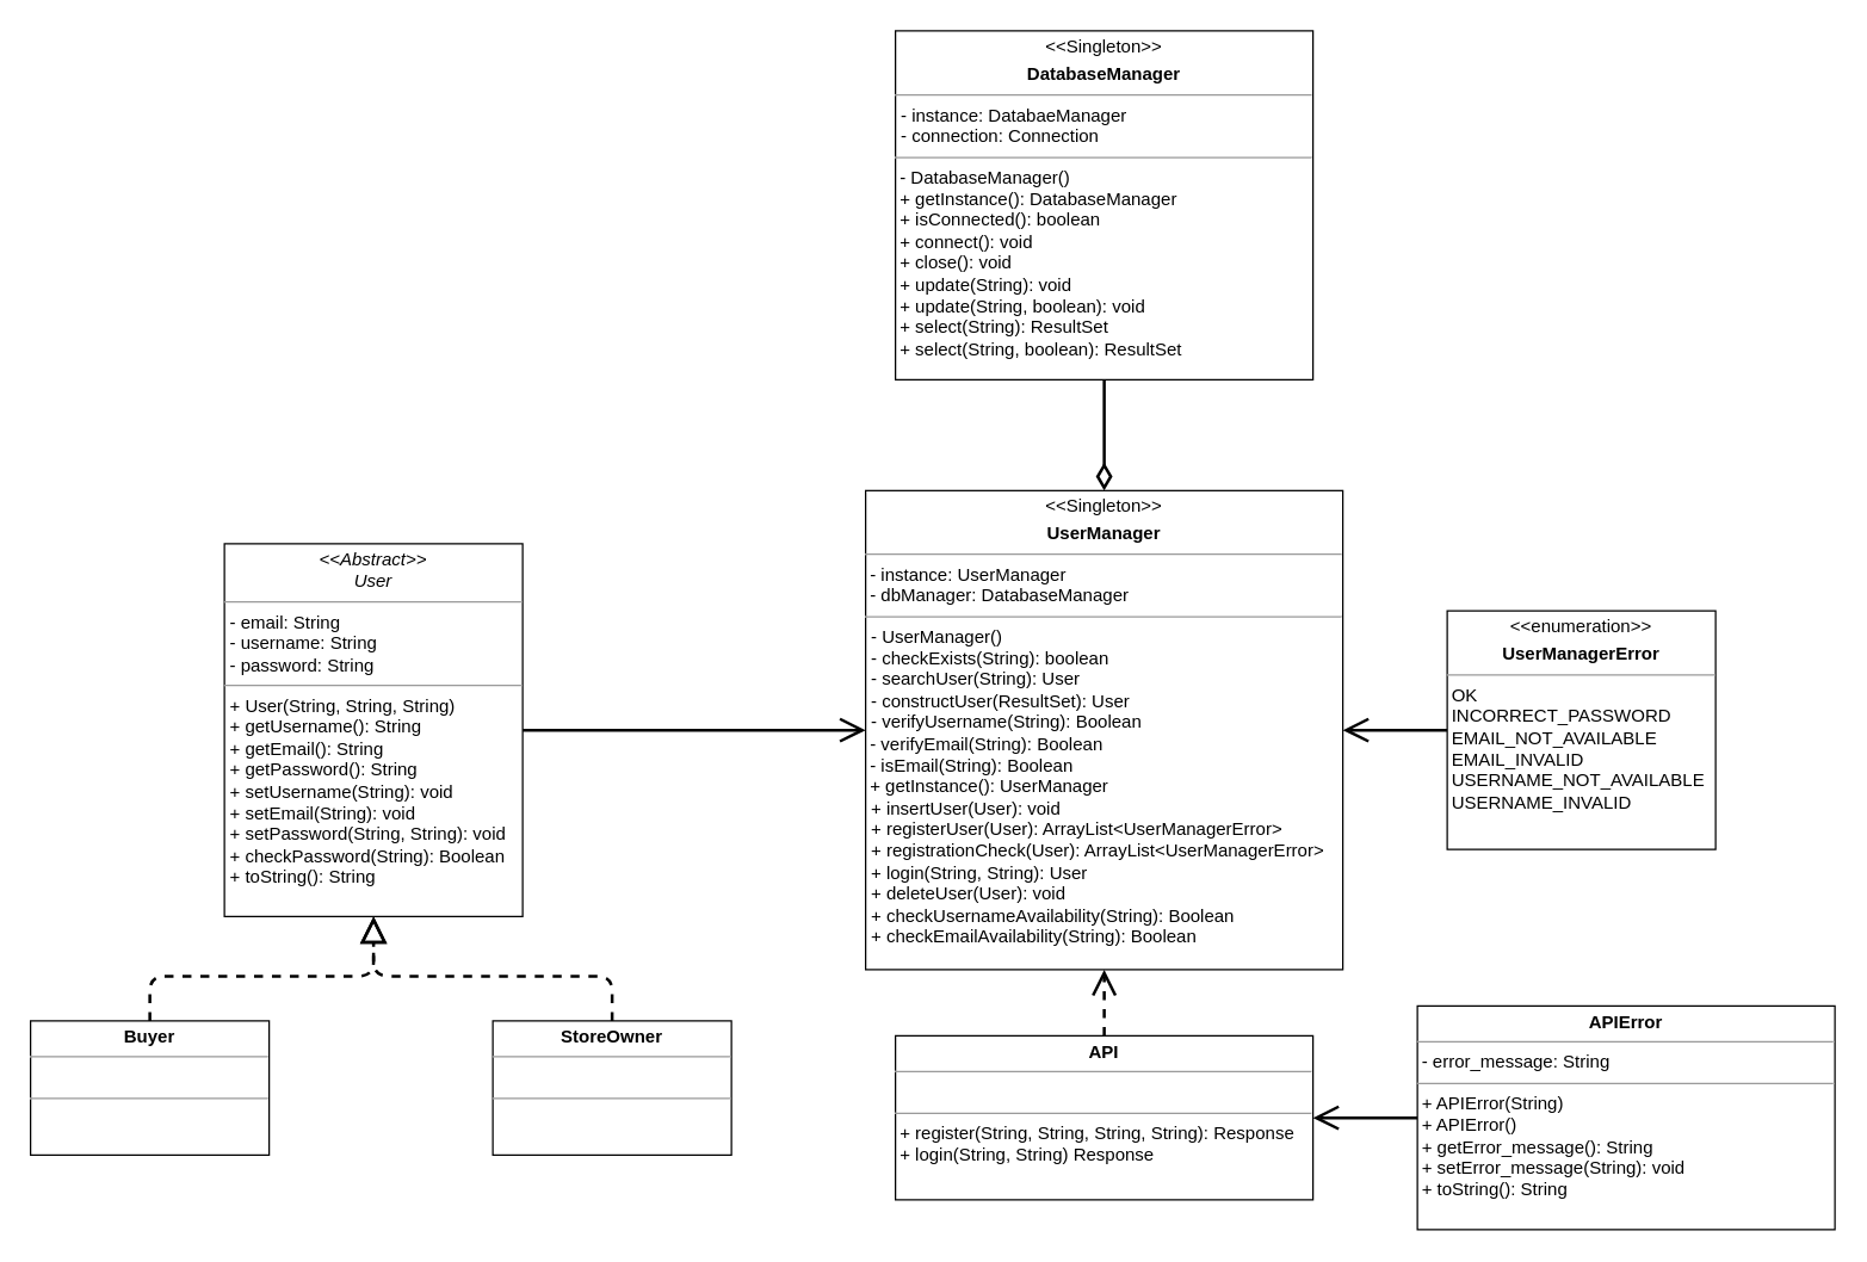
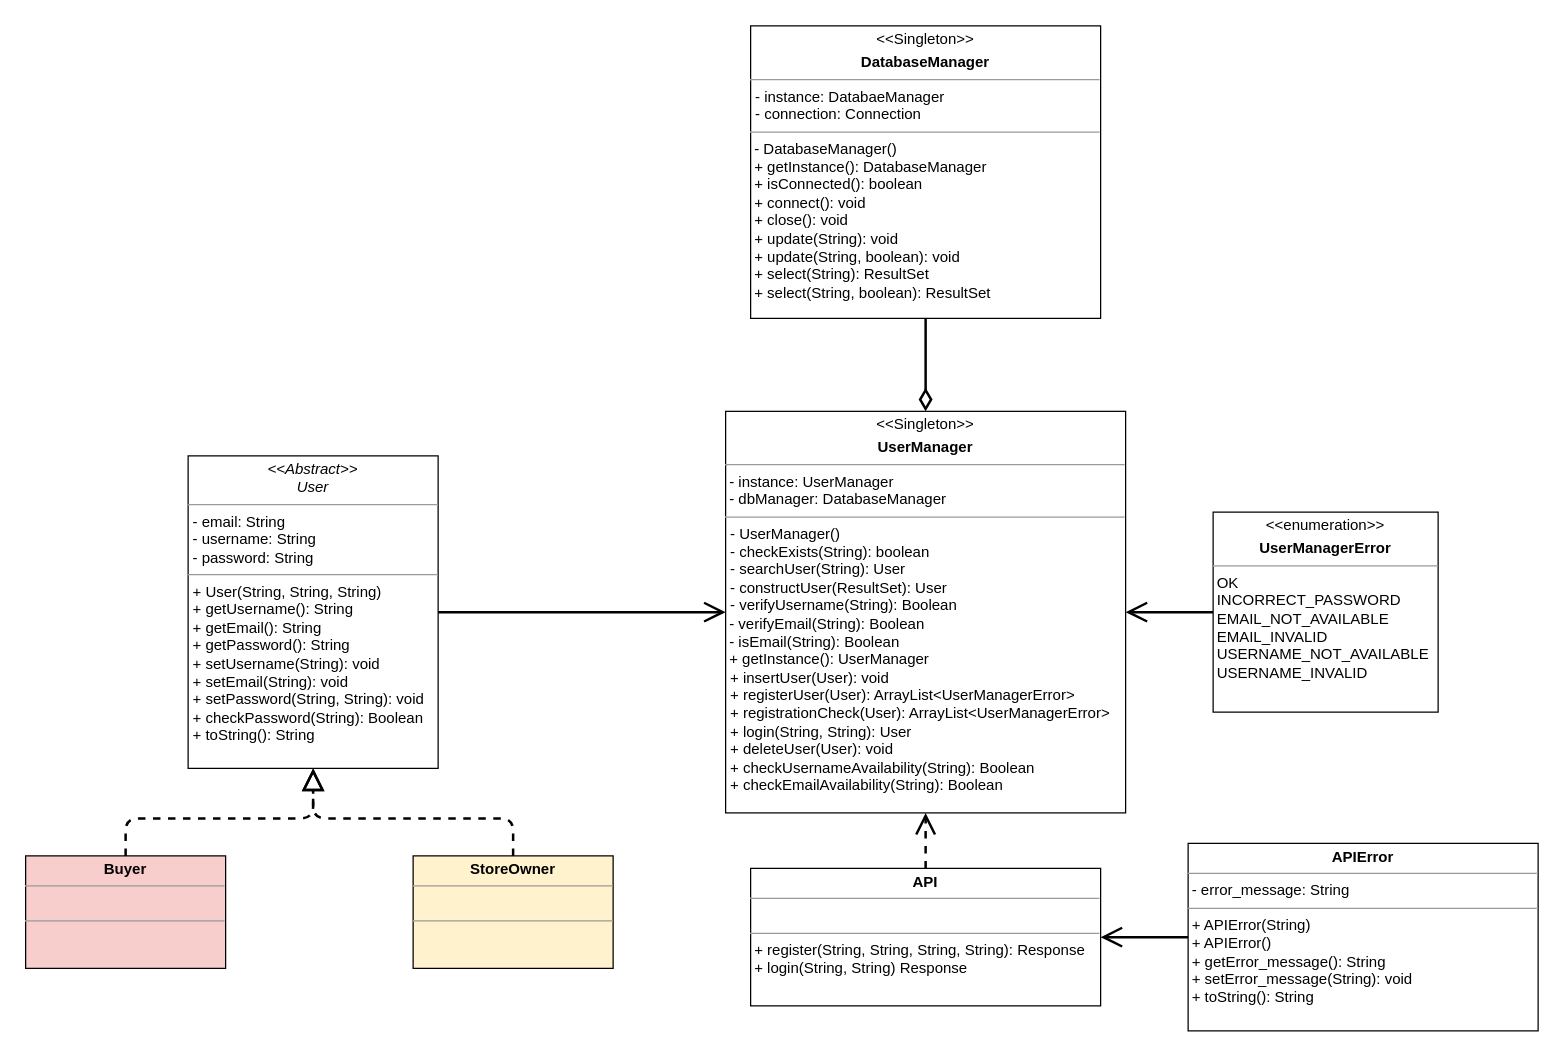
  <mxCell id="0" />
  <mxCell id="1" parent="0" />
  <mxCell id="2" value="&lt;p style=&quot;margin: 0px ; margin-top: 4px ; text-align: center&quot;&gt;&lt;i&gt;&amp;lt;&amp;lt;Abstract&amp;gt;&amp;gt;&lt;/i&gt;&lt;br&gt;&lt;i&gt;User&lt;/i&gt;&lt;/p&gt;&lt;hr size=&quot;1&quot;&gt;&lt;p style=&quot;margin: 0px ; margin-left: 4px&quot;&gt;- email: String&lt;br&gt;- username: String&lt;/p&gt;&lt;p style=&quot;margin: 0px ; margin-left: 4px&quot;&gt;- password: String&lt;br&gt;&lt;/p&gt;&lt;hr size=&quot;1&quot;&gt;&lt;p style=&quot;margin: 0px ; margin-left: 4px&quot;&gt;+ User(String, String, String)&lt;br&gt;&lt;/p&gt;&lt;p style=&quot;margin: 0px ; margin-left: 4px&quot;&gt;+ getUsername(): String&lt;br&gt;+ getEmail(): String&lt;/p&gt;&lt;p style=&quot;margin: 0px ; margin-left: 4px&quot;&gt;+ getPassword(): String&lt;br&gt;&lt;/p&gt;&lt;p style=&quot;margin: 0px ; margin-left: 4px&quot;&gt;+ setUsername(String): void&lt;/p&gt;&lt;p style=&quot;margin: 0px ; margin-left: 4px&quot;&gt;+ setEmail(String): void&lt;br&gt;&lt;/p&gt;&lt;p style=&quot;margin: 0px ; margin-left: 4px&quot;&gt;+ setPassword(String, String): void&lt;/p&gt;&lt;p style=&quot;margin: 0px ; margin-left: 4px&quot;&gt;+ checkPassword(String): Boolean&lt;/p&gt;&lt;p style=&quot;margin: 0px ; margin-left: 4px&quot;&gt;+ toString(): String&lt;br&gt;&lt;/p&gt;" style="verticalAlign=top;align=left;overflow=fill;fontSize=12;fontFamily=Helvetica;html=1;" parent="1" vertex="1"><mxGeometry x="150" y="364" width="200" height="250" as="geometry" /></mxCell>
- <mxCell id="3" value="&lt;p style=&quot;margin: 0px ; margin-top: 4px ; text-align: center&quot;&gt;&lt;b&gt;Buyer&lt;/b&gt;&lt;/p&gt;&lt;hr size=&quot;1&quot;&gt;&lt;p style=&quot;margin: 0px ; margin-left: 4px&quot;&gt;&lt;br&gt;&lt;/p&gt;&lt;hr size=&quot;1&quot;&gt;&lt;p style=&quot;margin: 0px ; margin-left: 4px&quot;&gt;&lt;br&gt;&lt;/p&gt;" style="verticalAlign=top;align=left;overflow=fill;fontSize=12;fontFamily=Helvetica;html=1;" parent="1" vertex="1"><mxGeometry x="20" y="684" width="160" height="90" as="geometry" /></mxCell>
- <mxCell id="4" value="&lt;p style=&quot;margin: 0px ; margin-top: 4px ; text-align: center&quot;&gt;&lt;b&gt;StoreOwner&lt;/b&gt;&lt;br&gt;&lt;/p&gt;&lt;hr size=&quot;1&quot;&gt;&lt;p style=&quot;margin: 0px ; margin-left: 4px&quot;&gt;&lt;br&gt;&lt;/p&gt;&lt;hr size=&quot;1&quot;&gt;&lt;p style=&quot;margin: 0px ; margin-left: 4px&quot;&gt;&lt;br&gt;&lt;/p&gt;" style="verticalAlign=top;align=left;overflow=fill;fontSize=12;fontFamily=Helvetica;html=1;" parent="1" vertex="1"><mxGeometry x="330" y="684" width="160" height="90" as="geometry" /></mxCell>
+ <mxCell id="3" value="&lt;p style=&quot;margin: 0px ; margin-top: 4px ; text-align: center&quot;&gt;&lt;b&gt;Buyer&lt;/b&gt;&lt;/p&gt;&lt;hr size=&quot;1&quot;&gt;&lt;p style=&quot;margin: 0px ; margin-left: 4px&quot;&gt;&lt;br&gt;&lt;/p&gt;&lt;hr size=&quot;1&quot;&gt;&lt;p style=&quot;margin: 0px ; margin-left: 4px&quot;&gt;&lt;br&gt;&lt;/p&gt;" style="verticalAlign=top;align=left;overflow=fill;fontSize=12;fontFamily=Helvetica;html=1;fillColor=#f8cecc;" parent="1" vertex="1"><mxGeometry x="20" y="684" width="160" height="90" as="geometry" /></mxCell>
+ <mxCell id="4" value="&lt;p style=&quot;margin: 0px ; margin-top: 4px ; text-align: center&quot;&gt;&lt;b&gt;StoreOwner&lt;/b&gt;&lt;br&gt;&lt;/p&gt;&lt;hr size=&quot;1&quot;&gt;&lt;p style=&quot;margin: 0px ; margin-left: 4px&quot;&gt;&lt;br&gt;&lt;/p&gt;&lt;hr size=&quot;1&quot;&gt;&lt;p style=&quot;margin: 0px ; margin-left: 4px&quot;&gt;&lt;br&gt;&lt;/p&gt;" style="verticalAlign=top;align=left;overflow=fill;fontSize=12;fontFamily=Helvetica;html=1;fillColor=#fff2cc;" parent="1" vertex="1"><mxGeometry x="330" y="684" width="160" height="90" as="geometry" /></mxCell>
  <mxCell id="5" value="" style="endArrow=block;html=1;strokeWidth=2;exitX=0.5;exitY=0;exitDx=0;exitDy=0;entryX=0.5;entryY=1;entryDx=0;entryDy=0;endFill=0;endSize=13;dashed=1;" parent="1" source="3" target="2" edge="1"><mxGeometry width="50" height="50" relative="1" as="geometry"><mxPoint x="240" y="714" as="sourcePoint" /><mxPoint x="290" y="664" as="targetPoint" /><Array as="points"><mxPoint x="100" y="654" /><mxPoint x="250" y="654" /></Array></mxGeometry></mxCell>
  <mxCell id="6" value="" style="endArrow=block;html=1;strokeWidth=2;exitX=0.5;exitY=0;exitDx=0;exitDy=0;endFill=0;endSize=13;dashed=1;" parent="1" source="4" edge="1"><mxGeometry width="50" height="50" relative="1" as="geometry"><mxPoint x="110" y="694" as="sourcePoint" /><mxPoint x="250" y="614" as="targetPoint" /><Array as="points"><mxPoint x="410" y="654" /><mxPoint x="250" y="654" /></Array></mxGeometry></mxCell>
  <mxCell id="7" value="" style="rounded=0;orthogonalLoop=1;jettySize=auto;html=1;startSize=6;endArrow=diamondThin;endFill=0;endSize=13;strokeWidth=1;strokeColor=none;" edge="1" parent="1" source="8" target="11"><mxGeometry relative="1" as="geometry" /></mxCell>
  <mxCell id="8" value="&lt;p style=&quot;margin: 0px ; margin-top: 4px ; text-align: center&quot;&gt;&amp;lt;&amp;lt;Singleton&amp;gt;&amp;gt;&lt;b&gt;&lt;br&gt;&lt;/b&gt;&lt;/p&gt;&lt;p style=&quot;margin: 0px ; margin-top: 4px ; text-align: center&quot;&gt;&lt;b&gt;UserManager&lt;/b&gt;&lt;/p&gt;&lt;hr size=&quot;1&quot;&gt;&lt;div&gt;&amp;nbsp;- instance: UserManager&lt;/div&gt;&lt;div&gt;&amp;nbsp;- dbManager: DatabaseManager&lt;br&gt;&lt;/div&gt;&lt;hr size=&quot;1&quot;&gt;&lt;p style=&quot;margin: 0px ; margin-left: 4px&quot;&gt;- UserManager()&lt;/p&gt;&lt;p style=&quot;margin: 0px ; margin-left: 4px&quot;&gt;- checkExists(String): boolean&lt;/p&gt;&lt;p style=&quot;margin: 0px ; margin-left: 4px&quot;&gt;- searchUser(String): User&lt;/p&gt;&lt;p style=&quot;margin: 0px ; margin-left: 4px&quot;&gt;- constructUser(ResultSet): User&lt;/p&gt;&lt;p style=&quot;margin: 0px ; margin-left: 4px&quot;&gt;- verifyUsername(String): Boolean&lt;/p&gt;&lt;div&gt;&amp;nbsp;- verifyEmail(String): Boolean&lt;/div&gt;&lt;div&gt;&amp;nbsp;- isEmail(String): Boolean&lt;/div&gt;&lt;div&gt;&amp;nbsp;+ getInstance(): UserManager&lt;br&gt;&lt;/div&gt;&lt;p style=&quot;margin: 0px ; margin-left: 4px&quot;&gt;+ insertUser(User): void&lt;/p&gt;&lt;p style=&quot;margin: 0px ; margin-left: 4px&quot;&gt;+ registerUser(User): ArrayList&amp;lt;UserManagerError&amp;gt;&lt;/p&gt;&lt;p style=&quot;margin: 0px ; margin-left: 4px&quot;&gt;+ registrationCheck(User): ArrayList&amp;lt;UserManagerError&amp;gt;&lt;/p&gt;&lt;p style=&quot;margin: 0px ; margin-left: 4px&quot;&gt;+ login(String, String): User&lt;/p&gt;&lt;p style=&quot;margin: 0px ; margin-left: 4px&quot;&gt;+ deleteUser(User): void&lt;br&gt;&lt;/p&gt;&lt;p style=&quot;margin: 0px ; margin-left: 4px&quot;&gt;+ checkUsernameAvailability(String): Boolean&lt;/p&gt;&lt;p style=&quot;margin: 0px ; margin-left: 4px&quot;&gt;+ checkEmailAvailability(String): Boolean&lt;/p&gt;&lt;p style=&quot;margin: 0px ; margin-left: 4px&quot;&gt;&lt;br&gt;&lt;/p&gt;" style="verticalAlign=top;align=left;overflow=fill;fontSize=12;fontFamily=Helvetica;html=1;" parent="1" vertex="1"><mxGeometry x="580" y="328.37" width="320" height="321.25" as="geometry" /></mxCell>
  <mxCell id="9" value="" style="endArrow=open;html=1;strokeWidth=2;fontSize=12;exitX=1;exitY=0.5;exitDx=0;exitDy=0;entryX=0;entryY=0.5;entryDx=0;entryDy=0;endFill=0;endSize=13;" parent="1" source="2" target="8" edge="1"><mxGeometry width="50" height="50" relative="1" as="geometry"><mxPoint x="350" y="664" as="sourcePoint" /><mxPoint x="400" y="614" as="targetPoint" /></mxGeometry></mxCell>
  <mxCell id="10" value="" style="edgeStyle=orthogonalEdgeStyle;rounded=0;orthogonalLoop=1;jettySize=auto;html=1;endArrow=diamondThin;endFill=0;strokeWidth=2;endSize=13;startSize=6;" edge="1" parent="1" source="11" target="8"><mxGeometry relative="1" as="geometry" /></mxCell>
  <mxCell id="11" value="&lt;p style=&quot;margin: 0px ; margin-top: 4px ; text-align: center&quot;&gt;&amp;lt;&amp;lt;Singleton&amp;gt;&amp;gt;&lt;b&gt;&lt;b&gt;&lt;br&gt;&lt;/b&gt;&lt;/b&gt;&lt;/p&gt;&lt;p style=&quot;margin: 0px ; margin-top: 4px ; text-align: center&quot;&gt;&lt;b&gt;DatabaseManager&lt;br&gt;&lt;/b&gt;&lt;/p&gt;&lt;hr size=&quot;1&quot;&gt;&lt;p style=&quot;margin: 0px ; margin-left: 4px&quot;&gt;- instance: DatabaeManager&lt;/p&gt;&lt;p style=&quot;margin: 0px ; margin-left: 4px&quot;&gt;- connection: Connection&lt;br&gt;&lt;/p&gt;&lt;hr size=&quot;1&quot;&gt;&lt;div&gt;&amp;nbsp;- DatabaseManager()&lt;/div&gt;&lt;div&gt;&amp;nbsp;+ getInstance(): DatabaseManager&lt;/div&gt;&lt;div&gt;&amp;nbsp;+ isConnected(): boolean&lt;/div&gt;&lt;div&gt;&amp;nbsp;+ connect(): void&lt;/div&gt;&lt;div&gt;&amp;nbsp;+ close(): void&lt;/div&gt;&lt;div&gt;&amp;nbsp;+ update(String): void&lt;/div&gt;&lt;div&gt;&amp;nbsp;+ update(String, boolean): void&lt;/div&gt;&lt;div&gt;&amp;nbsp;+ select(String): ResultSet&lt;/div&gt;&lt;div&gt;&amp;nbsp;+ select(String, boolean): ResultSet&lt;/div&gt;&lt;div&gt;&amp;nbsp;&lt;br&gt;&lt;/div&gt;" style="verticalAlign=top;align=left;overflow=fill;fontSize=12;fontFamily=Helvetica;html=1;" vertex="1" parent="1"><mxGeometry x="600" y="20" width="280" height="234" as="geometry" /></mxCell>
  <mxCell id="12" value="" style="edgeStyle=none;rounded=0;orthogonalLoop=1;jettySize=auto;html=1;startSize=6;endArrow=open;endFill=0;endSize=13;strokeColor=#000000;strokeWidth=2;" edge="1" parent="1" source="13" target="8"><mxGeometry relative="1" as="geometry" /></mxCell>
  <mxCell id="13" value="&lt;p style=&quot;margin: 0px ; margin-top: 4px ; text-align: center&quot;&gt;&amp;lt;&amp;lt;enumeration&amp;gt;&amp;gt;&lt;b&gt;&lt;br&gt;&lt;/b&gt;&lt;/p&gt;&lt;p style=&quot;margin: 0px ; margin-top: 4px ; text-align: center&quot;&gt;&lt;b&gt;UserManagerError&lt;/b&gt;&lt;/p&gt;&lt;hr size=&quot;1&quot;&gt;&lt;div&gt;&amp;nbsp;OK&lt;/div&gt;&lt;div&gt;&amp;nbsp;INCORRECT_PASSWORD&lt;/div&gt;&lt;div&gt;&amp;nbsp;EMAIL_NOT_AVAILABLE&lt;/div&gt;&lt;div&gt;&amp;nbsp;EMAIL_INVALID&lt;/div&gt;&lt;div&gt;&amp;nbsp;USERNAME_NOT_AVAILABLE&lt;/div&gt;&lt;div&gt;&amp;nbsp;USERNAME_INVALID&lt;br&gt;&lt;/div&gt;" style="verticalAlign=top;align=left;overflow=fill;fontSize=12;fontFamily=Helvetica;html=1;" vertex="1" parent="1"><mxGeometry x="970" y="409" width="180" height="160" as="geometry" /></mxCell>
  <mxCell id="14" value="" style="edgeStyle=none;rounded=0;orthogonalLoop=1;jettySize=auto;html=1;startSize=6;endArrow=open;endFill=0;endSize=13;strokeColor=#000000;strokeWidth=2;dashed=1;" edge="1" parent="1" source="15" target="8"><mxGeometry relative="1" as="geometry" /></mxCell>
  <mxCell id="15" value="&lt;p style=&quot;margin: 0px ; margin-top: 4px ; text-align: center&quot;&gt;&lt;b&gt;API&lt;br&gt;&lt;/b&gt;&lt;/p&gt;&lt;hr size=&quot;1&quot;&gt;&lt;br&gt;&lt;hr size=&quot;1&quot;&gt;&lt;div&gt;&amp;nbsp;+ register(String, String, String, String): Response&lt;/div&gt;&lt;div&gt;&amp;nbsp;+ login(String, String) Response&lt;br&gt;&lt;/div&gt;&lt;div&gt;&amp;nbsp;&lt;br&gt;&lt;/div&gt;" style="verticalAlign=top;align=left;overflow=fill;fontSize=12;fontFamily=Helvetica;html=1;" vertex="1" parent="1"><mxGeometry x="600" y="694" width="280" height="110" as="geometry" /></mxCell>
  <mxCell id="16" value="" style="edgeStyle=none;rounded=0;orthogonalLoop=1;jettySize=auto;html=1;startSize=6;endArrow=open;endFill=0;endSize=13;strokeColor=#000000;strokeWidth=2;" edge="1" parent="1" source="17" target="15"><mxGeometry relative="1" as="geometry" /></mxCell>
  <mxCell id="17" value="&lt;p style=&quot;margin: 0px ; margin-top: 4px ; text-align: center&quot;&gt;&lt;b&gt;APIError&lt;br&gt;&lt;/b&gt;&lt;/p&gt;&lt;hr size=&quot;1&quot;&gt;&amp;nbsp;- error_message: String&lt;br&gt;&lt;hr size=&quot;1&quot;&gt;&lt;div&gt;&amp;nbsp;+ APIError(String)&lt;/div&gt;&lt;div&gt;&amp;nbsp;+ APIError()&lt;/div&gt;&lt;div&gt;&amp;nbsp;+ getError_message(): String&lt;/div&gt;&lt;div&gt;&amp;nbsp;+ setError_message(String): void&lt;/div&gt;&lt;div&gt;&amp;nbsp;+ toString(): String&lt;br&gt;&lt;/div&gt;&lt;div&gt;&amp;nbsp;&lt;br&gt;&lt;/div&gt;" style="verticalAlign=top;align=left;overflow=fill;fontSize=12;fontFamily=Helvetica;html=1;" vertex="1" parent="1"><mxGeometry x="950" y="674" width="280" height="150" as="geometry" /></mxCell>
